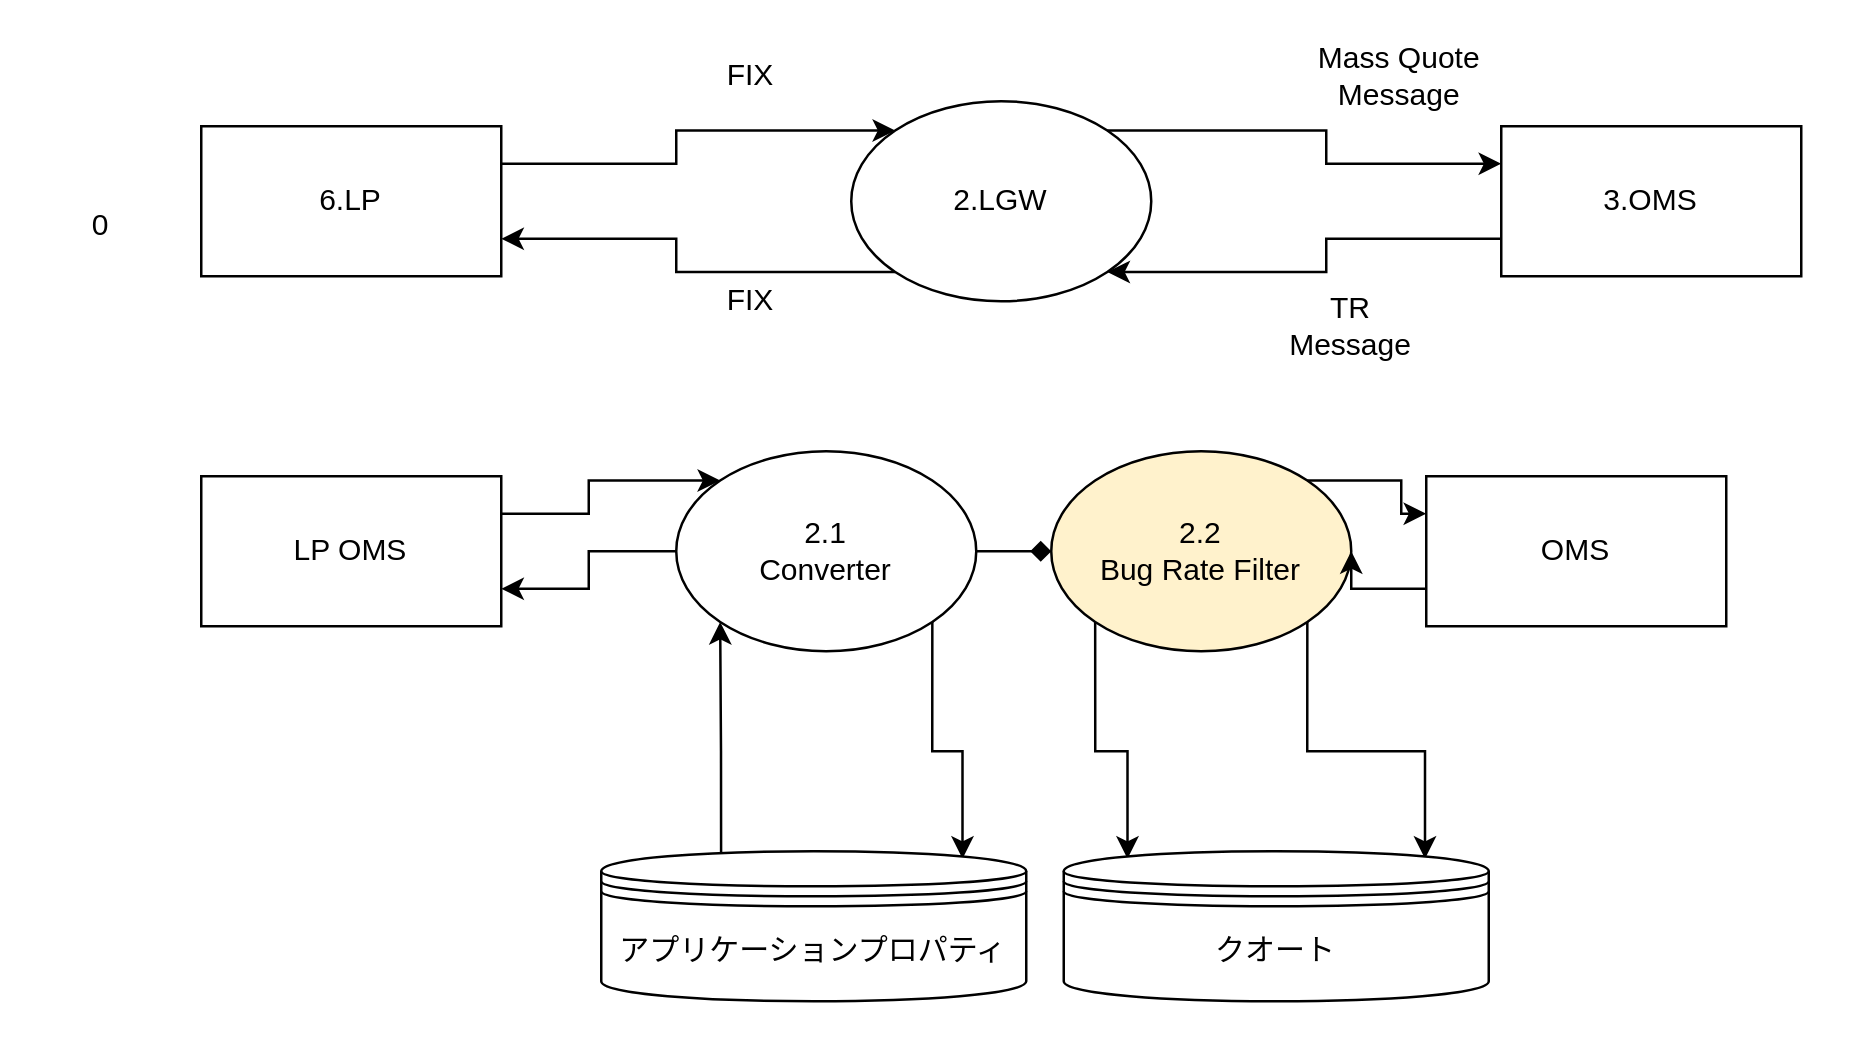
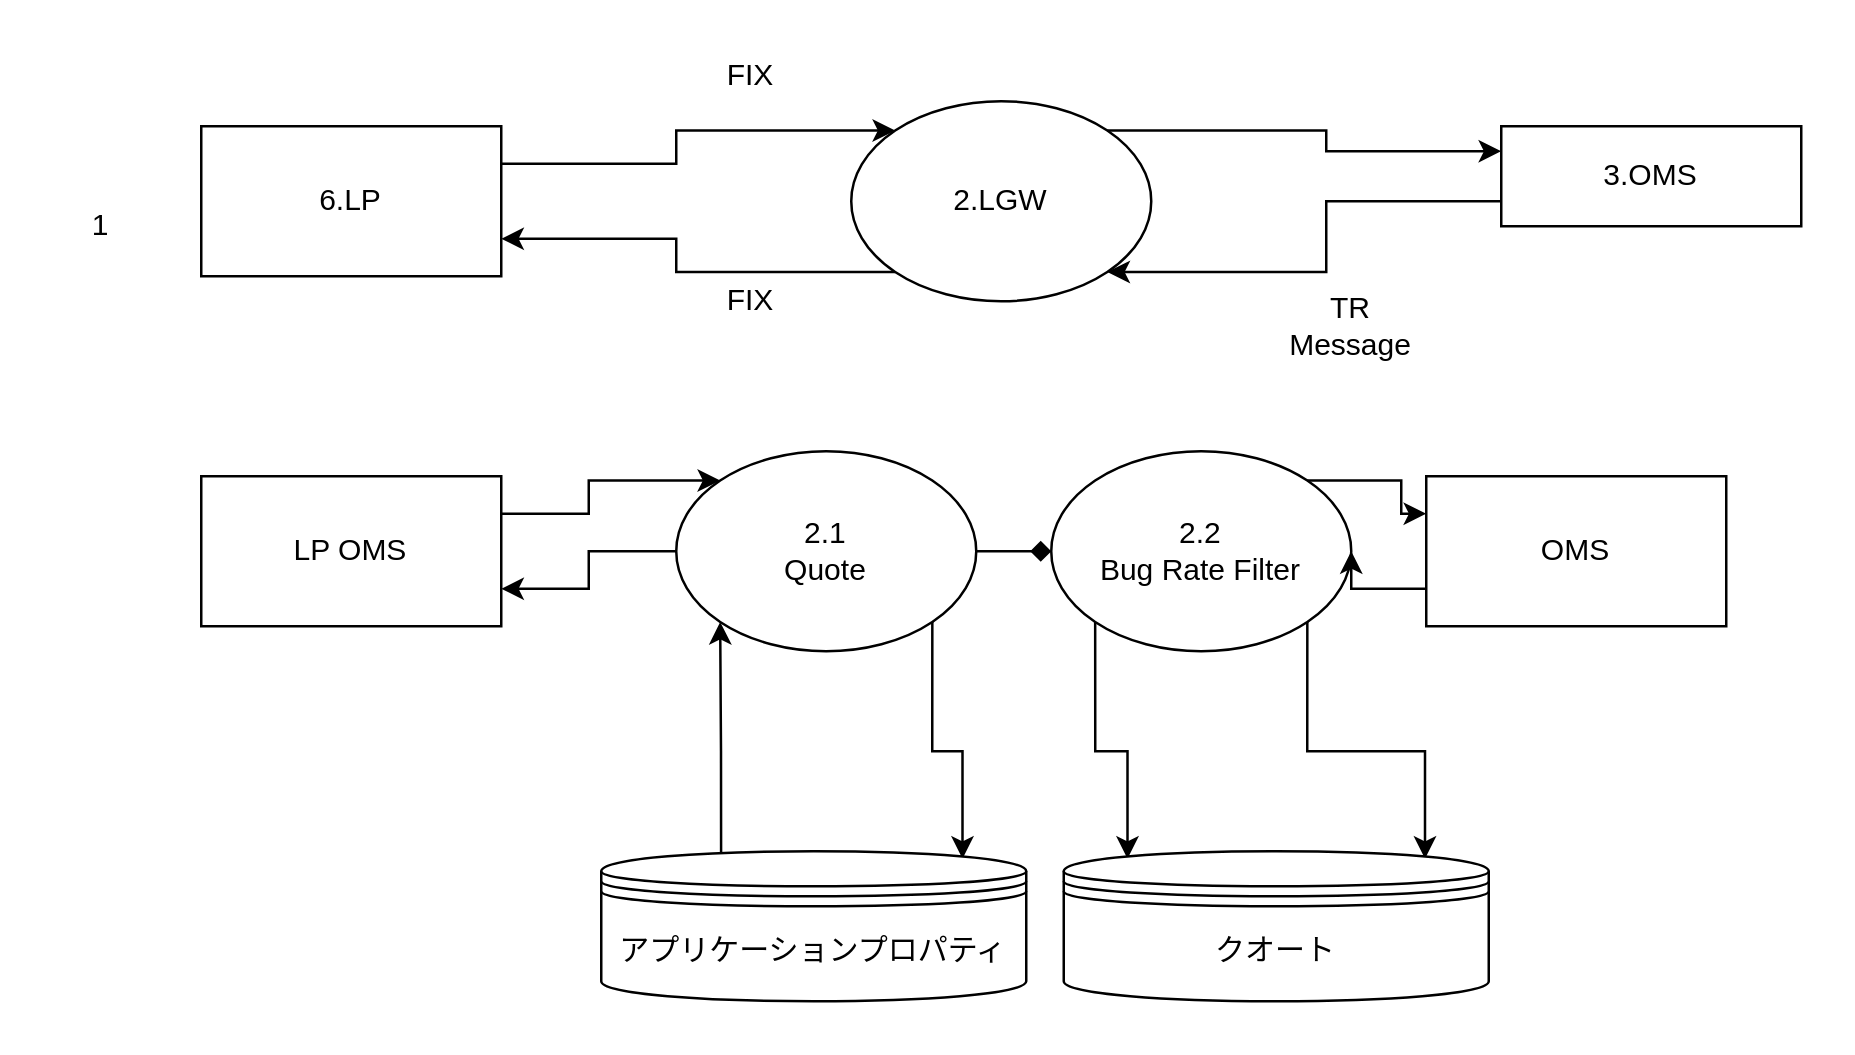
  <mxCell id="0" />
  <mxCell id="1" parent="0" />
  <mxCell id="2" style="edgeStyle=orthogonalEdgeStyle;rounded=0;orthogonalLoop=1;jettySize=auto;html=1;exitX=1;exitY=0.25;exitDx=0;exitDy=0;entryX=0;entryY=0;entryDx=0;entryDy=0;" edge="1" parent="1" source="3" target="6"><mxGeometry relative="1" as="geometry" /></mxCell>
  <mxCell id="3" value="6.LP" style="rounded=0;whiteSpace=wrap;html=1;" vertex="1" parent="1"><mxGeometry x="80" y="50" width="120" height="60" as="geometry" /></mxCell>
  <mxCell id="4" style="edgeStyle=orthogonalEdgeStyle;rounded=0;orthogonalLoop=1;jettySize=auto;html=1;exitX=1;exitY=0;exitDx=0;exitDy=0;entryX=0;entryY=0.25;entryDx=0;entryDy=0;" edge="1" parent="1" source="6" target="8"><mxGeometry relative="1" as="geometry" /></mxCell>
  <mxCell id="5" style="edgeStyle=orthogonalEdgeStyle;rounded=0;orthogonalLoop=1;jettySize=auto;html=1;exitX=0;exitY=1;exitDx=0;exitDy=0;entryX=1;entryY=0.75;entryDx=0;entryDy=0;" edge="1" parent="1" source="6" target="3"><mxGeometry relative="1" as="geometry" /></mxCell>
  <mxCell id="6" value="2.LGW" style="ellipse;whiteSpace=wrap;html=1;" vertex="1" parent="1"><mxGeometry x="340" y="40" width="120" height="80" as="geometry" /></mxCell>
  <mxCell id="7" style="edgeStyle=orthogonalEdgeStyle;rounded=0;orthogonalLoop=1;jettySize=auto;html=1;exitX=0;exitY=0.75;exitDx=0;exitDy=0;entryX=1;entryY=1;entryDx=0;entryDy=0;" edge="1" parent="1" source="8" target="6"><mxGeometry relative="1" as="geometry" /></mxCell>
- <mxCell id="8" value="3.OMS" style="rounded=0;whiteSpace=wrap;html=1;" vertex="1" parent="1"><mxGeometry x="600" y="50" width="120" height="60" as="geometry" /></mxCell>
- <mxCell id="9" value="0" style="text;html=1;strokeColor=none;fillColor=none;align=center;verticalAlign=middle;whiteSpace=wrap;rounded=0;" vertex="1" parent="1"><mxGeometry x="20" y="80" width="40" height="20" as="geometry" /></mxCell>
+ <mxCell id="8" value="3.OMS" style="rounded=0;whiteSpace=wrap;html=1;" vertex="1" parent="1"><mxGeometry x="600" y="50" width="120" height="40" as="geometry" /></mxCell>
+ <mxCell id="9" value="1" style="text;html=1;strokeColor=none;fillColor=none;align=center;verticalAlign=middle;whiteSpace=wrap;rounded=0;" vertex="1" parent="1"><mxGeometry x="20" y="80" width="40" height="20" as="geometry" /></mxCell>
  <mxCell id="10" style="edgeStyle=orthogonalEdgeStyle;rounded=0;orthogonalLoop=1;jettySize=auto;html=1;exitX=1;exitY=0.25;exitDx=0;exitDy=0;entryX=0;entryY=0;entryDx=0;entryDy=0;" edge="1" parent="1" source="11" target="15"><mxGeometry relative="1" as="geometry" /></mxCell>
  <mxCell id="11" value="LP OMS" style="rounded=0;whiteSpace=wrap;html=1;" vertex="1" parent="1"><mxGeometry x="80" y="190" width="120" height="60" as="geometry" /></mxCell>
  <mxCell id="12" style="edgeStyle=orthogonalEdgeStyle;rounded=0;orthogonalLoop=1;jettySize=auto;html=1;exitX=1;exitY=1;exitDx=0;exitDy=0;entryX=0.85;entryY=0.05;entryDx=0;entryDy=0;entryPerimeter=0;" edge="1" parent="1" source="15" target="17"><mxGeometry relative="1" as="geometry" /></mxCell>
  <mxCell id="13" style="edgeStyle=orthogonalEdgeStyle;rounded=0;orthogonalLoop=1;jettySize=auto;html=1;exitX=1;exitY=0.5;exitDx=0;exitDy=0;endArrow=diamond;" edge="1" parent="1" source="15" target="21"><mxGeometry relative="1" as="geometry" /></mxCell>
  <mxCell id="14" style="edgeStyle=orthogonalEdgeStyle;rounded=0;orthogonalLoop=1;jettySize=auto;html=1;exitX=0;exitY=0.5;exitDx=0;exitDy=0;entryX=1;entryY=0.75;entryDx=0;entryDy=0;" edge="1" parent="1" source="15" target="11"><mxGeometry relative="1" as="geometry" /></mxCell>
- <mxCell id="15" value="2.1 &lt;br&gt;Converter" style="ellipse;whiteSpace=wrap;html=1;" vertex="1" parent="1"><mxGeometry x="270" y="180" width="120" height="80" as="geometry" /></mxCell>
+ <mxCell id="15" value="2.1 &lt;br&gt;Quote" style="ellipse;whiteSpace=wrap;html=1;" vertex="1" parent="1"><mxGeometry x="270" y="180" width="120" height="80" as="geometry" /></mxCell>
  <mxCell id="16" style="edgeStyle=orthogonalEdgeStyle;rounded=0;orthogonalLoop=1;jettySize=auto;html=1;exitX=0.282;exitY=0.017;exitDx=0;exitDy=0;exitPerimeter=0;entryX=0;entryY=1;entryDx=0;entryDy=0;" edge="1" parent="1" source="17" target="15"><mxGeometry relative="1" as="geometry" /></mxCell>
  <mxCell id="17" value="アプリケーションプロパティ" style="shape=datastore;whiteSpace=wrap;html=1;" vertex="1" parent="1"><mxGeometry x="240" y="340" width="170" height="60" as="geometry" /></mxCell>
  <mxCell id="18" style="edgeStyle=orthogonalEdgeStyle;rounded=0;orthogonalLoop=1;jettySize=auto;html=1;exitX=1;exitY=0;exitDx=0;exitDy=0;entryX=0;entryY=0.25;entryDx=0;entryDy=0;" edge="1" parent="1" source="21" target="23"><mxGeometry relative="1" as="geometry" /></mxCell>
  <mxCell id="19" style="edgeStyle=orthogonalEdgeStyle;rounded=0;orthogonalLoop=1;jettySize=auto;html=1;exitX=0;exitY=1;exitDx=0;exitDy=0;entryX=0.15;entryY=0.05;entryDx=0;entryDy=0;entryPerimeter=0;" edge="1" parent="1" source="21" target="24"><mxGeometry relative="1" as="geometry" /></mxCell>
  <mxCell id="20" style="edgeStyle=orthogonalEdgeStyle;rounded=0;orthogonalLoop=1;jettySize=auto;html=1;exitX=1;exitY=1;exitDx=0;exitDy=0;entryX=0.85;entryY=0.05;entryDx=0;entryDy=0;entryPerimeter=0;" edge="1" parent="1" source="21" target="24"><mxGeometry relative="1" as="geometry" /></mxCell>
- <mxCell id="21" value="2.2&lt;br&gt;Bug Rate Filter" style="ellipse;whiteSpace=wrap;html=1;fillColor=#fff2cc;" vertex="1" parent="1"><mxGeometry x="420" y="180" width="120" height="80" as="geometry" /></mxCell>
+ <mxCell id="21" value="2.2&lt;br&gt;Bug Rate Filter" style="ellipse;whiteSpace=wrap;html=1;" vertex="1" parent="1"><mxGeometry x="420" y="180" width="120" height="80" as="geometry" /></mxCell>
  <mxCell id="22" style="edgeStyle=orthogonalEdgeStyle;rounded=0;orthogonalLoop=1;jettySize=auto;html=1;exitX=0;exitY=0.75;exitDx=0;exitDy=0;entryX=1;entryY=0.5;entryDx=0;entryDy=0;" edge="1" parent="1" source="23" target="21"><mxGeometry relative="1" as="geometry" /></mxCell>
  <mxCell id="23" value="OMS" style="rounded=0;whiteSpace=wrap;html=1;" vertex="1" parent="1"><mxGeometry x="570" y="190" width="120" height="60" as="geometry" /></mxCell>
  <mxCell id="24" value="クオート" style="shape=datastore;whiteSpace=wrap;html=1;" vertex="1" parent="1"><mxGeometry x="425" y="340" width="170" height="60" as="geometry" /></mxCell>
  <mxCell id="25" value="FIX" style="text;html=1;strokeColor=none;fillColor=none;align=center;verticalAlign=middle;whiteSpace=wrap;rounded=0;" vertex="1" parent="1"><mxGeometry x="280" y="20" width="40" height="20" as="geometry" /></mxCell>
  <mxCell id="26" value="FIX" style="text;html=1;strokeColor=none;fillColor=none;align=center;verticalAlign=middle;whiteSpace=wrap;rounded=0;" vertex="1" parent="1"><mxGeometry x="280" y="110" width="40" height="20" as="geometry" /></mxCell>
- <mxCell id="27" value="Mass Quote Message" style="text;html=1;strokeColor=none;fillColor=none;align=center;verticalAlign=middle;whiteSpace=wrap;rounded=0;" vertex="1" parent="1"><mxGeometry x="519" y="20" width="81" height="20" as="geometry" /></mxCell>
  <mxCell id="28" value="TR Message" style="text;html=1;strokeColor=none;fillColor=none;align=center;verticalAlign=middle;whiteSpace=wrap;rounded=0;" vertex="1" parent="1"><mxGeometry x="520" y="120" width="40" height="20" as="geometry" /></mxCell>
